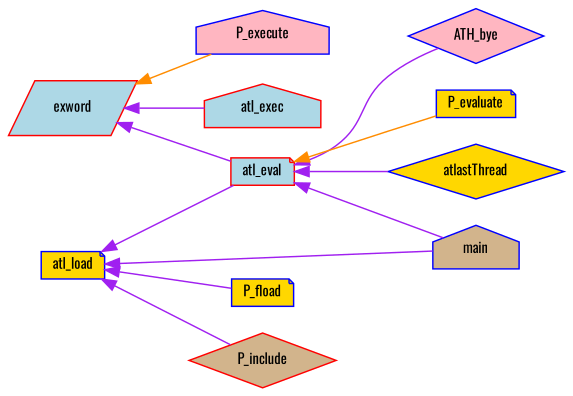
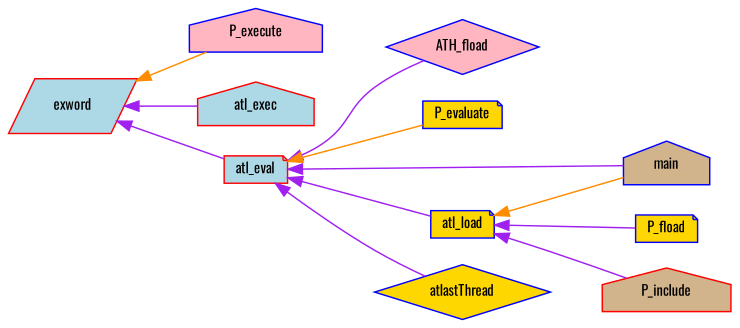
  digraph {
    fontname=Oswald
    rankdir=LR
    node [color=blue fillcolor=gold fontname=Oswald fontsize=10 shape=house style=filled]
    edge [color=purple dir=back fontname=Oswald fontsize=10 labelfontname=Helvetica labelfontsize=10 style=solid]
    n1 [color=red fillcolor=lightblue fontcolor=black height=0.2 label=exword shape=parallelogram width=0.4]
    n2 [fillcolor=lightpink height=0.2 label=P_execute width=0.4]
    n3 [color=red fillcolor=lightblue height=0.2 label=atl_exec width=0.4]
    n4 [color=red fillcolor=lightblue height=0.2 label=atl_eval shape=note width=0.4]
-   n5 [fillcolor=lightpink height=0.2 label=ATH_bye shape=diamond width=0.4]
+   n5 [fillcolor=lightpink height=0.2 label=ATH_fload shape=diamond width=0.4]
    n6 [height=0.2 label=P_evaluate shape=note width=0.4]
    n7 [height=0.2 label=atl_load shape=note width=0.4]
    n8 [fillcolor=tan height=0.2 label=main width=0.4]
    n9 [height=0.2 label=atlastThread shape=diamond width=0.4]
    n10 [height=0.2 label=P_fload shape=note width=0.4]
-   n11 [color=red fillcolor=tan height=0.2 label=P_include shape=diamond width=0.4]
+   n11 [color=red fillcolor=tan height=0.2 label=P_include width=0.4]
    n1 -> n2 [color=darkorange]
    n1 -> n3
    n1 -> n4
    n4 -> n5
    n4 -> n6 [color=darkorange]
-   n7 -> n4
+   n4 -> n7
    n4 -> n8
    n4 -> n9
-   n7 -> n8
+   n7 -> n8 [color=darkorange]
    n7 -> n10
    n7 -> n11
  }
